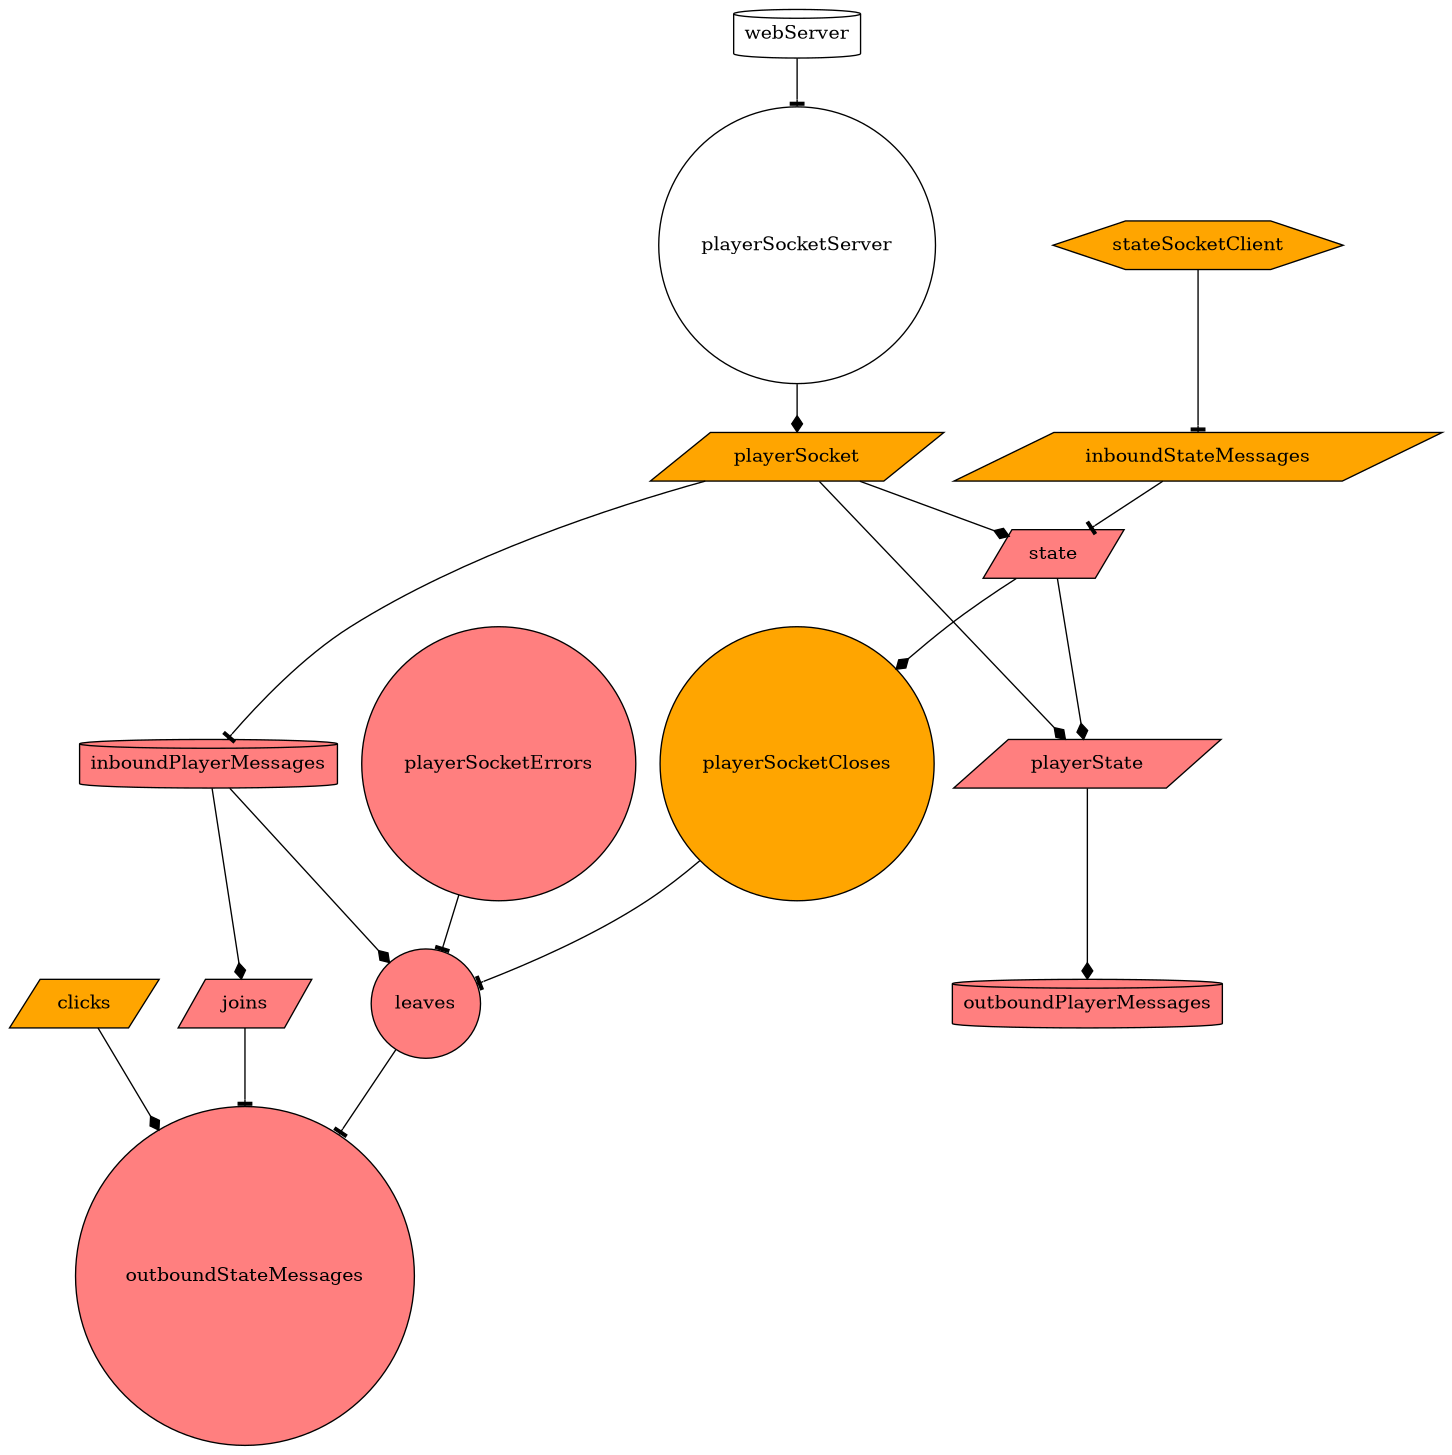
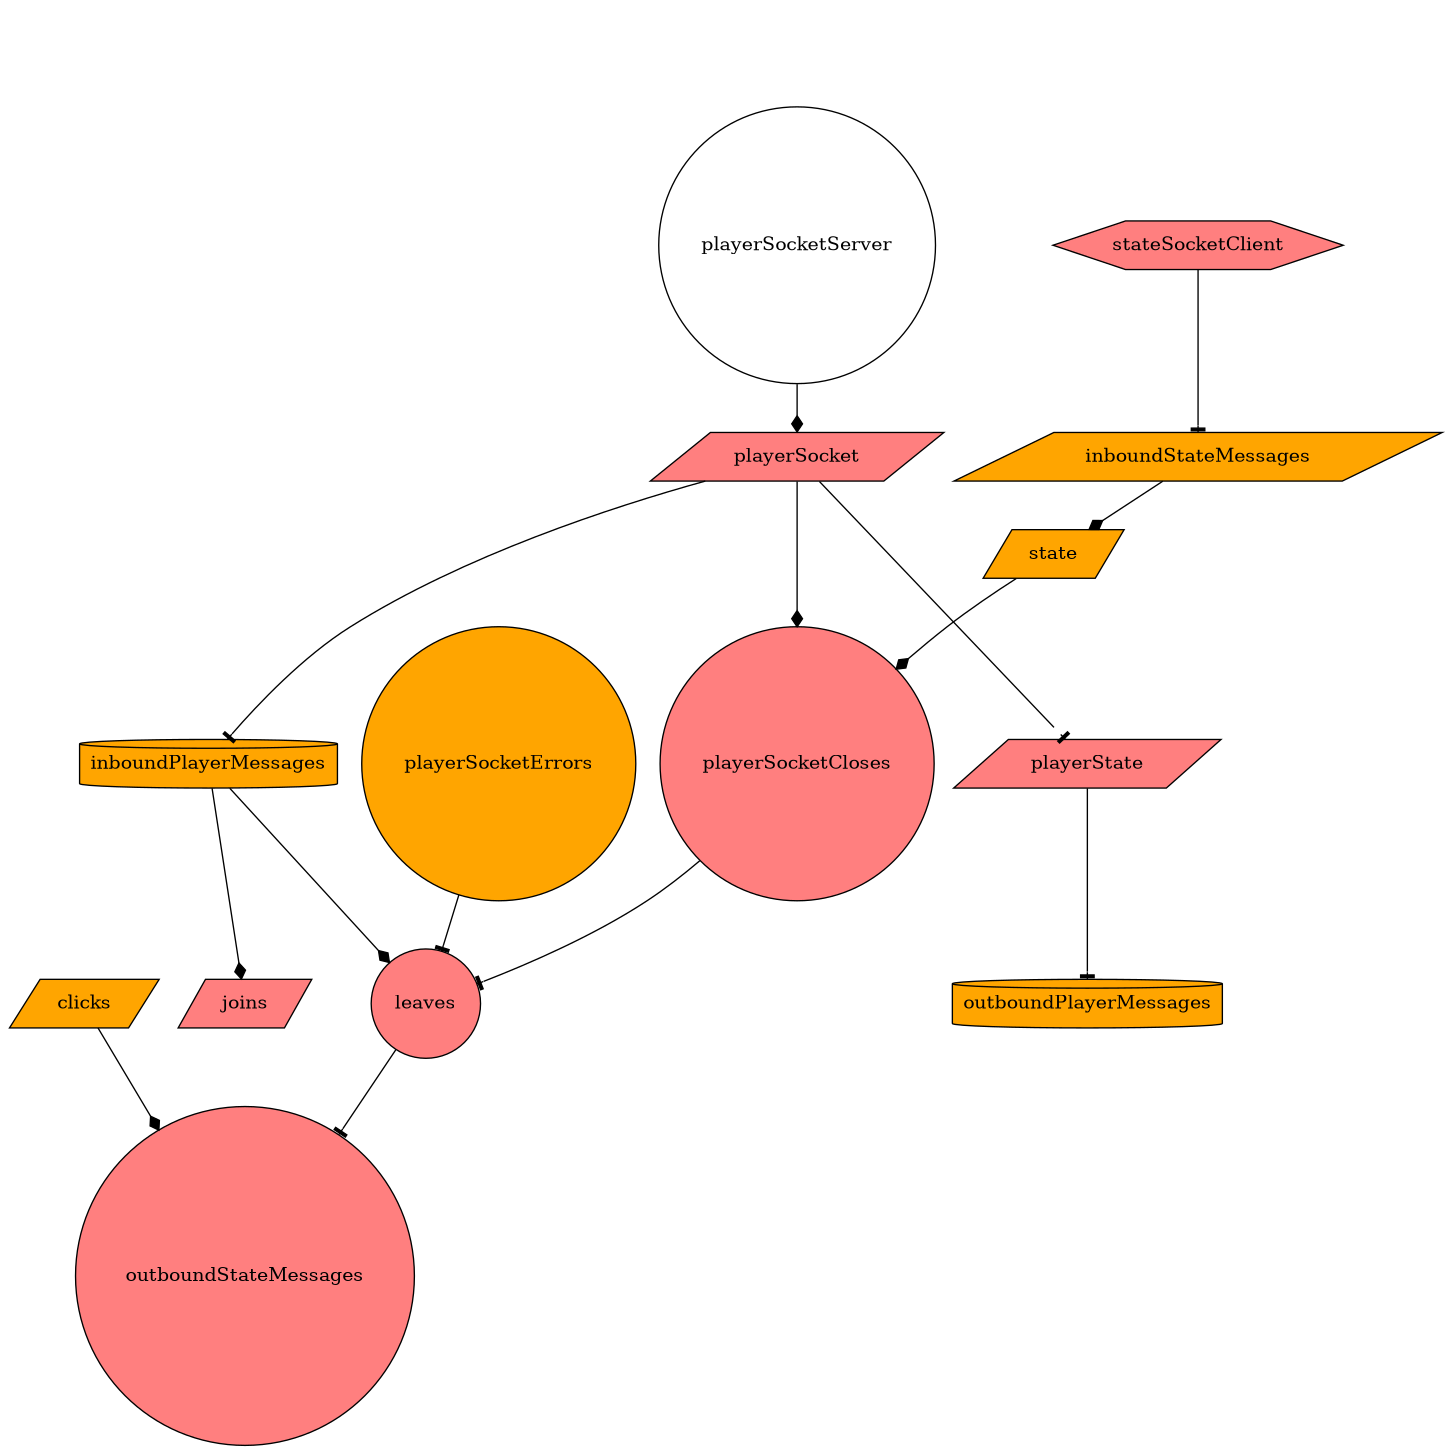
  digraph {
    node [shape=parallelogram fillcolor="#ff7f7f" style=filled]
    edge [arrowhead=tee]
-   webServer [shape=cylinder fillcolor="" style=""]
    playerSocketServer [shape=circle fillcolor="" style=""]
-   playerSocket [fillcolor=orange]
-   inboundPlayerMessages [shape=cylinder]
-   playerSocketCloses [fillcolor=orange shape=circle]
+   playerSocket
+   inboundPlayerMessages [fillcolor=orange shape=cylinder]
+   playerSocketCloses [shape=circle]
    playerState
    joins
    leaves [shape=circle]
-   playerSocketErrors [shape=circle]
-   outboundPlayerMessages [shape=cylinder]
+   playerSocketErrors [fillcolor=orange shape=circle]
+   outboundPlayerMessages [fillcolor=orange shape=cylinder]
    outboundStateMessages [shape=circle]
    clicks [fillcolor=orange]
-   state
+   state [fillcolor=orange]
    inboundStateMessages [fillcolor=orange]
-   stateSocketClient [fillcolor=orange shape=hexagon]
-   webServer -> playerSocketServer
+   stateSocketClient [shape=hexagon]
    playerSocketServer -> playerSocket [arrowhead=diamond]
    playerSocket -> inboundPlayerMessages
-   playerSocket -> state [arrowhead=diamond]
-   playerSocket -> playerState [arrowhead=diamond]
+   playerSocket -> playerSocketCloses [arrowhead=diamond]
+   playerSocket -> playerState
    inboundPlayerMessages -> joins [arrowhead=diamond]
    inboundPlayerMessages -> leaves [arrowhead=diamond]
    playerSocketCloses -> leaves
-   playerState -> outboundPlayerMessages [arrowhead=diamond]
-   joins -> outboundStateMessages
+   playerState -> outboundPlayerMessages
    leaves -> outboundStateMessages
    playerSocketErrors -> leaves
    clicks -> outboundStateMessages [arrowhead=diamond]
    state -> playerSocketCloses [arrowhead=diamond]
-   state -> playerState [arrowhead=diamond]
-   inboundStateMessages -> state
+   inboundStateMessages -> state [arrowhead=diamond]
    stateSocketClient -> inboundStateMessages
  }
